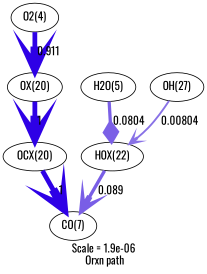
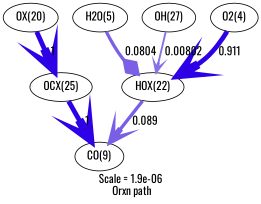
  digraph {
    fontname=Oswald
    label="Scale = 1.9e-06\l Orxn path"
    node [fontname=Oswald]
    edge [arrowhead=vee arrowsize=3 color="0.7, 1.5, 0.9" fontname=Oswald penwidth=6]
    n1 [label="O2(4)"]
    n2 [label="OX(20)"]
-   n3 [label="OCX(20)"]
-   n4 [label="CO(7)"]
+   n3 [label="OCX(25)"]
+   n4 [label="CO(9)"]
    n5 [label="HOX(22)"]
    n6 [label="H2O(5)"]
    n7 [label="OH(27)"]
-   n1 -> n2 [arrowsize=2.96 color="0.7, 1.41, 0.9" label=" 0.911" penwidth=5.93]
+   n1 -> n5 [arrowsize=2.96 color="0.7, 1.41, 0.9" label=" 0.911" penwidth=5.93]
    n2 -> n3 [label=" 1"]
    n3 -> n4 [label=" 1"]
    n5 -> n4 [arrowsize=2.09 color="0.7, 0.589, 0.9" label=" 0.089" penwidth=4.17]
    n6 -> n5 [arrowhead=diamond arrowsize=2.05 color="0.7, 0.58, 0.9" label=" 0.0804" penwidth=4.1]
-   n7 -> n5 [arrowsize=1.18 color="0.7, 0.508, 0.9" label=" 0.00804" penwidth=2.36]
+   n7 -> n5 [arrowsize=1.18 color="0.7, 0.508, 0.9" label=" 0.00802" penwidth=2.36]
  }
